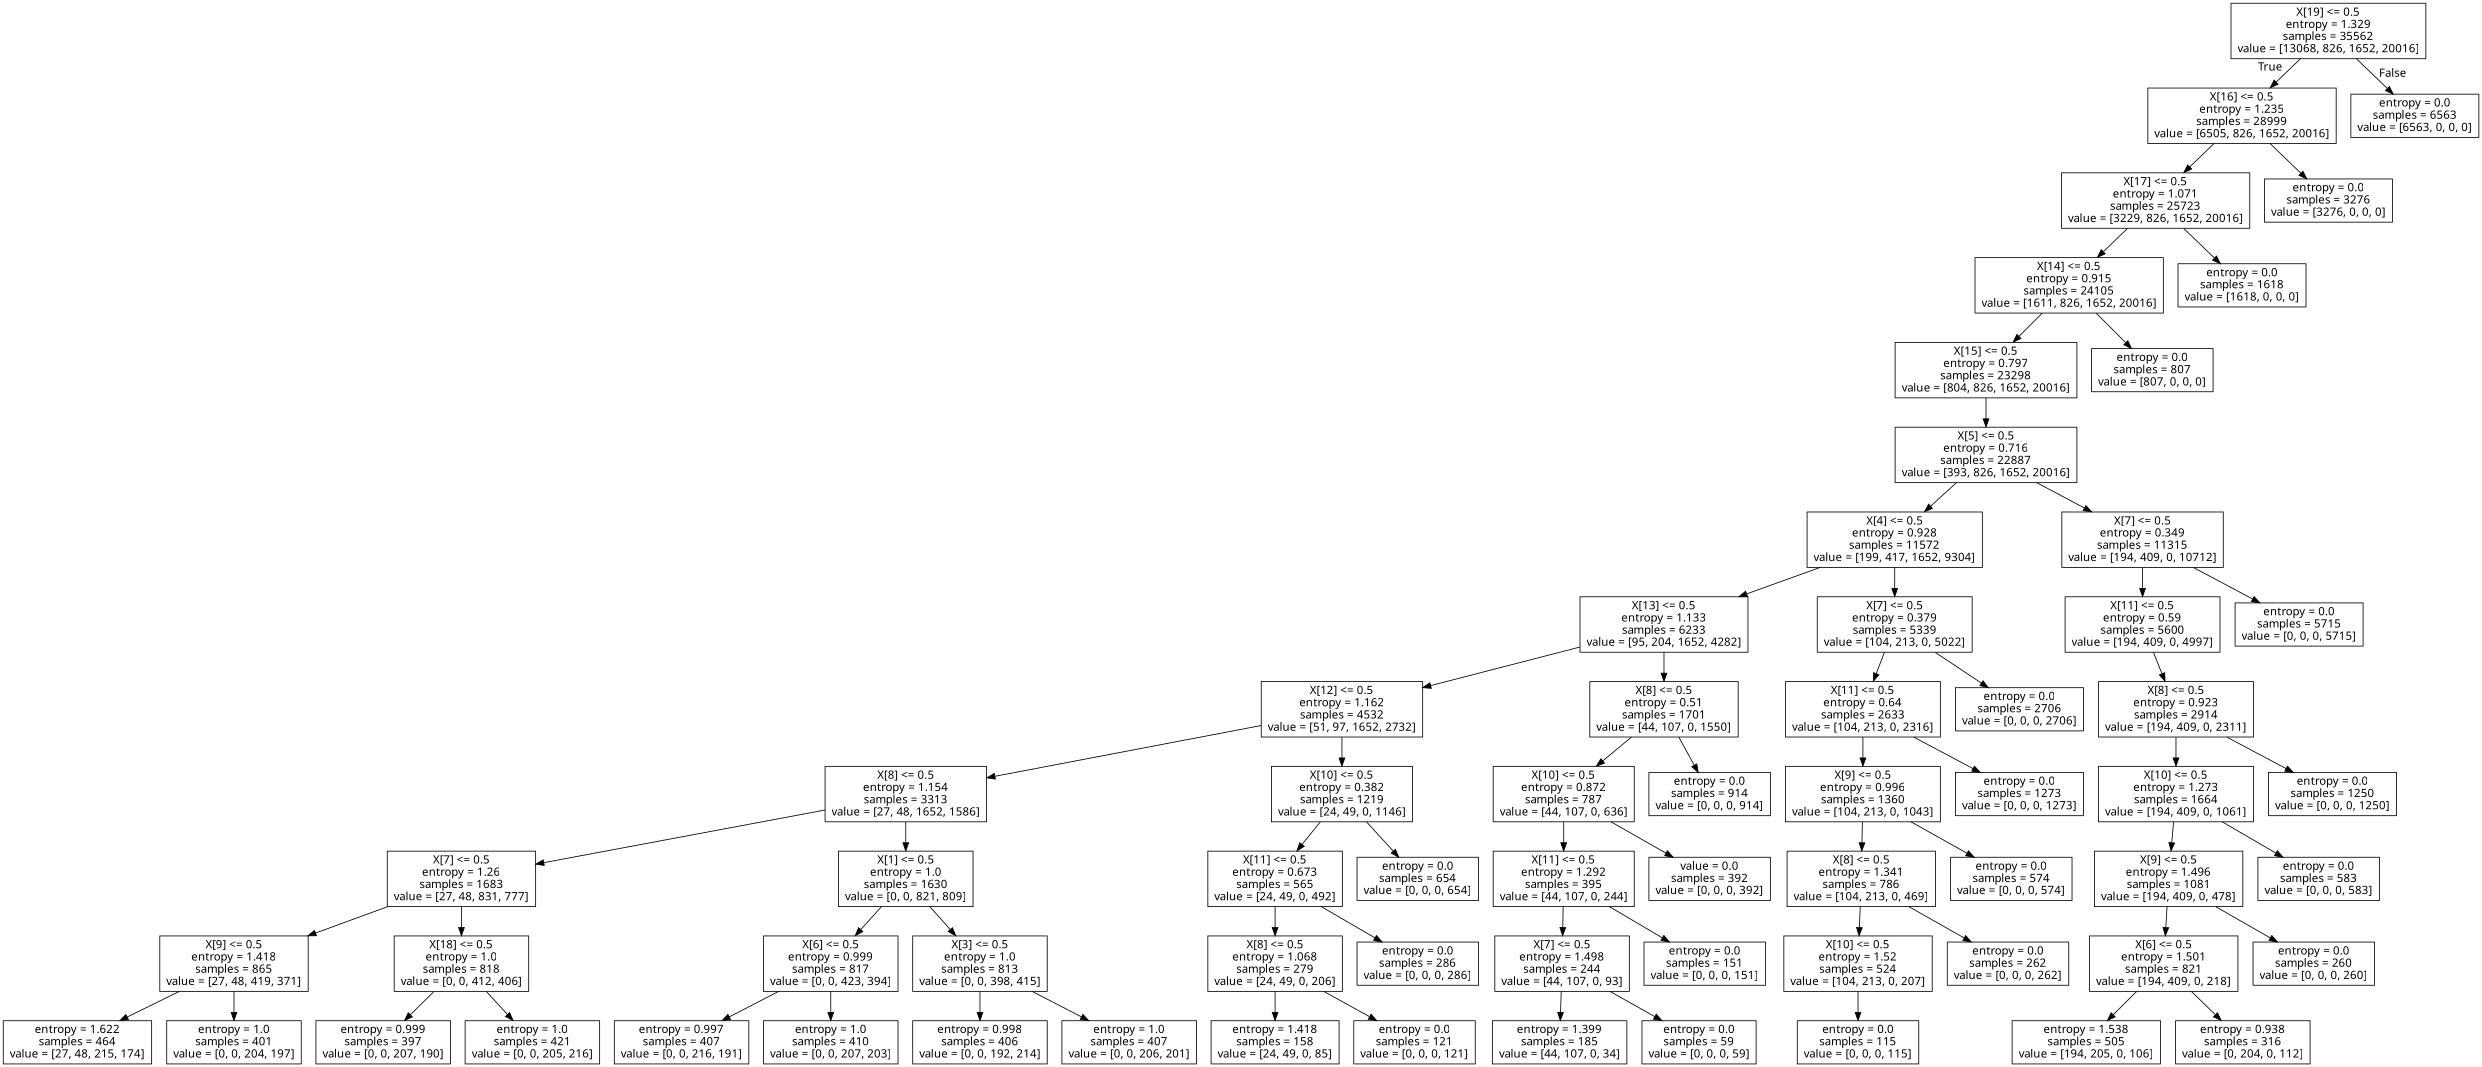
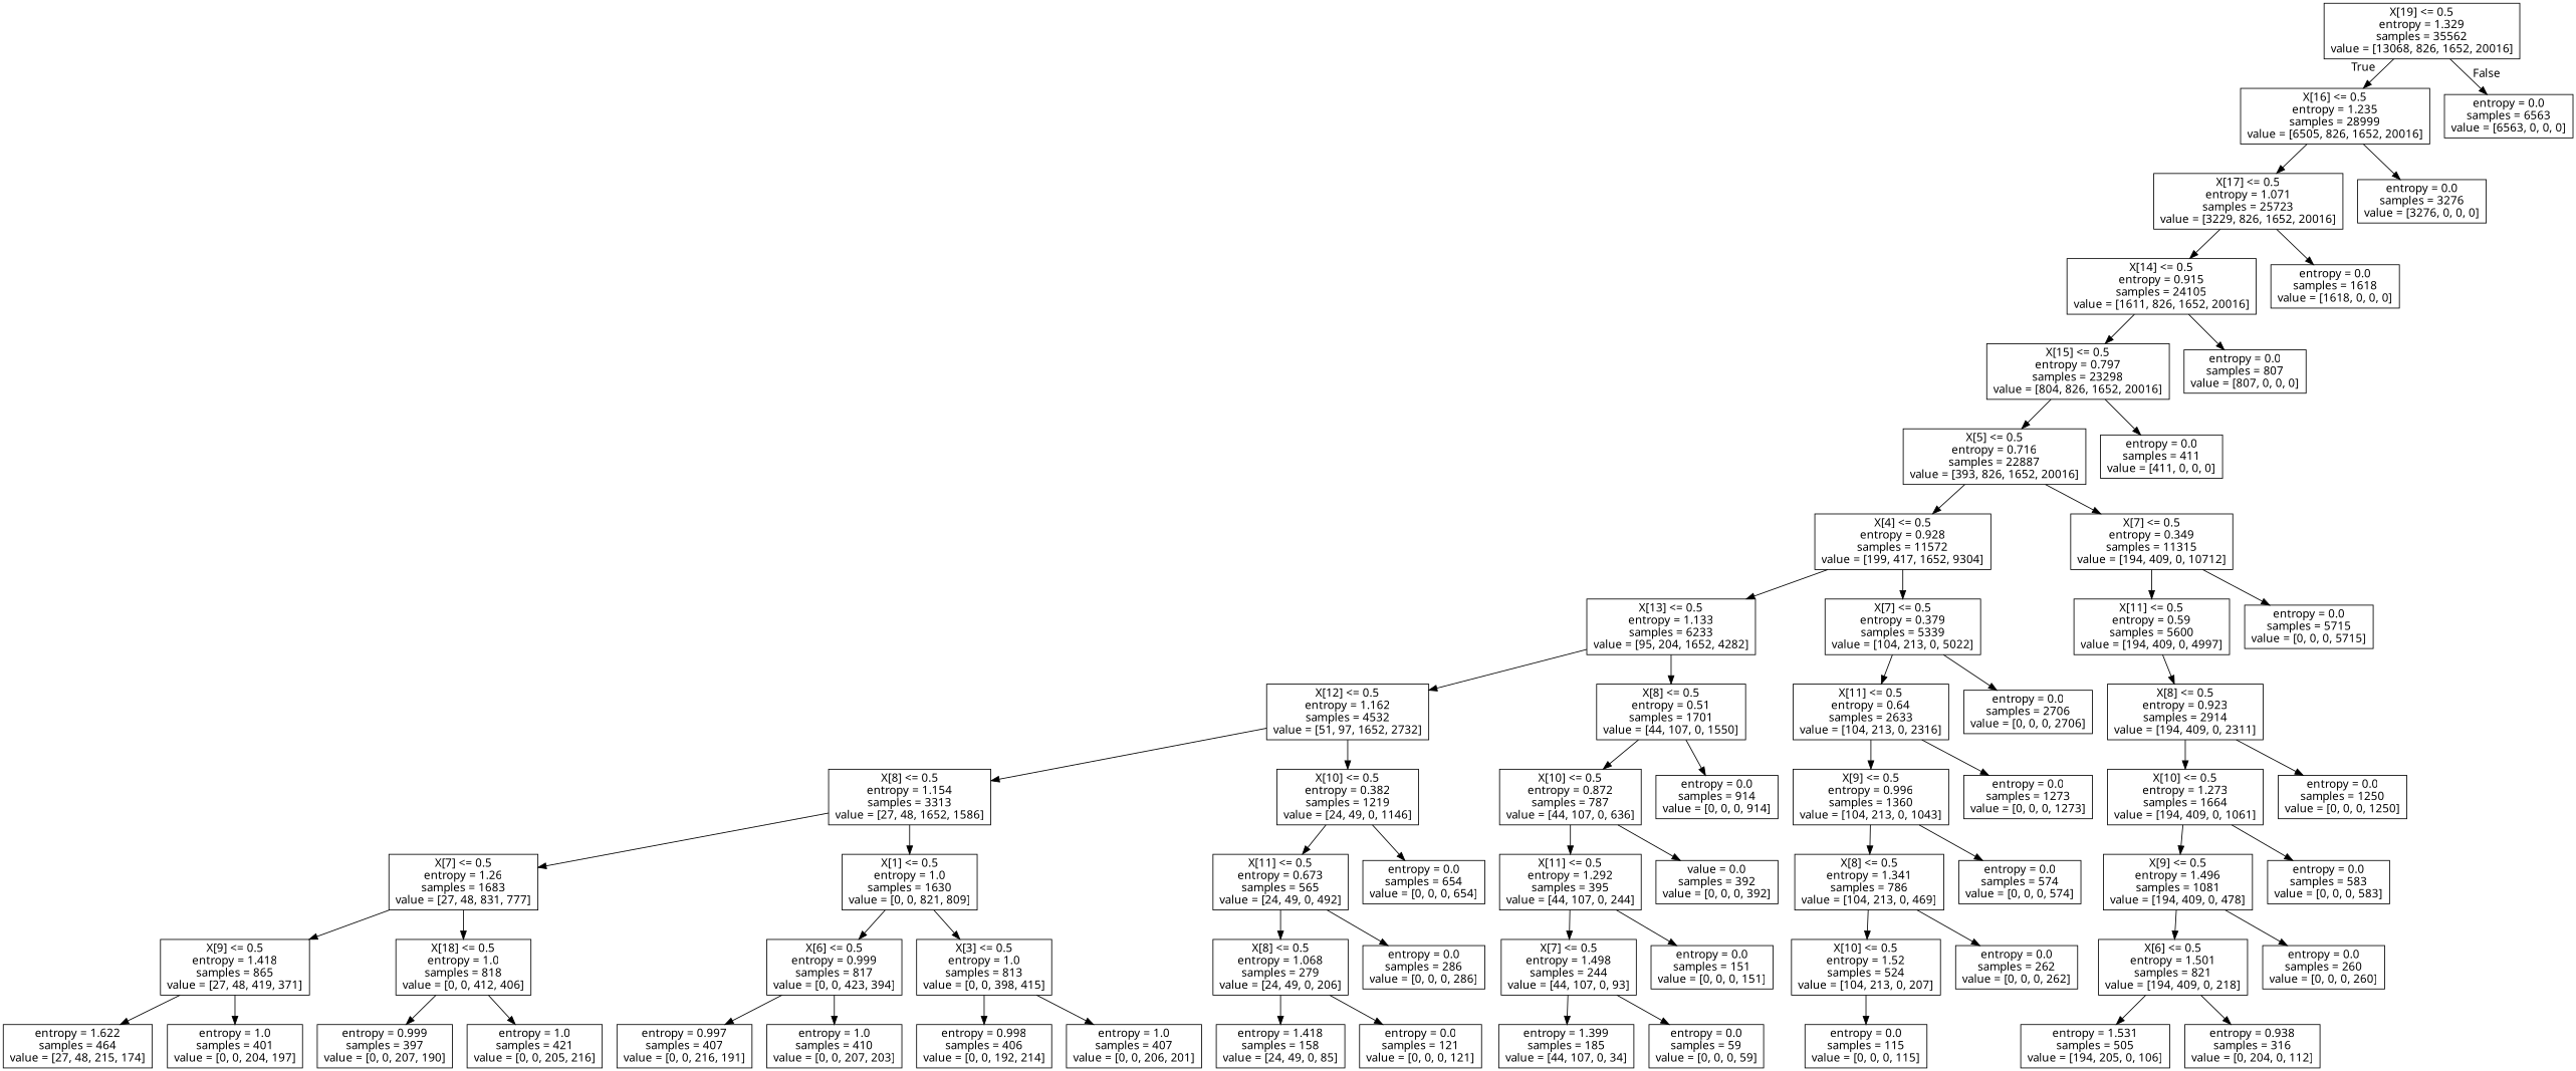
  digraph {
    fontname="Noto Sans"
    node [fontname="Noto Sans" shape=box]
    edge [fontname="Noto Sans"]
    n1 [label="X[19] <= 0.5\nentropy = 1.329\nsamples = 35562\nvalue = [13068, 826, 1652, 20016]"]
    n2 [label="X[16] <= 0.5\nentropy = 1.235\nsamples = 28999\nvalue = [6505, 826, 1652, 20016]"]
    n3 [label="entropy = 0.0\nsamples = 6563\nvalue = [6563, 0, 0, 0]"]
    n4 [label="X[17] <= 0.5\nentropy = 1.071\nsamples = 25723\nvalue = [3229, 826, 1652, 20016]"]
    n5 [label="entropy = 0.0\nsamples = 3276\nvalue = [3276, 0, 0, 0]"]
    n6 [label="X[14] <= 0.5\nentropy = 0.915\nsamples = 24105\nvalue = [1611, 826, 1652, 20016]"]
    n7 [label="entropy = 0.0\nsamples = 1618\nvalue = [1618, 0, 0, 0]"]
    n8 [label="X[15] <= 0.5\nentropy = 0.797\nsamples = 23298\nvalue = [804, 826, 1652, 20016]"]
    n9 [label="entropy = 0.0\nsamples = 807\nvalue = [807, 0, 0, 0]"]
    n10 [label="X[5] <= 0.5\nentropy = 0.716\nsamples = 22887\nvalue = [393, 826, 1652, 20016]"]
+   n11 [label="entropy = 0.0\nsamples = 411\nvalue = [411, 0, 0, 0]"]
    n12 [label="X[4] <= 0.5\nentropy = 0.928\nsamples = 11572\nvalue = [199, 417, 1652, 9304]"]
    n13 [label="X[7] <= 0.5\nentropy = 0.349\nsamples = 11315\nvalue = [194, 409, 0, 10712]"]
    n14 [label="X[13] <= 0.5\nentropy = 1.133\nsamples = 6233\nvalue = [95, 204, 1652, 4282]"]
    n15 [label="X[7] <= 0.5\nentropy = 0.379\nsamples = 5339\nvalue = [104, 213, 0, 5022]"]
    n16 [label="X[11] <= 0.5\nentropy = 0.59\nsamples = 5600\nvalue = [194, 409, 0, 4997]"]
    n17 [label="entropy = 0.0\nsamples = 5715\nvalue = [0, 0, 0, 5715]"]
    n18 [label="X[12] <= 0.5\nentropy = 1.162\nsamples = 4532\nvalue = [51, 97, 1652, 2732]"]
    n19 [label="X[8] <= 0.5\nentropy = 0.51\nsamples = 1701\nvalue = [44, 107, 0, 1550]"]
    n20 [label="X[11] <= 0.5\nentropy = 0.64\nsamples = 2633\nvalue = [104, 213, 0, 2316]"]
    n21 [label="entropy = 0.0\nsamples = 2706\nvalue = [0, 0, 0, 2706]"]
    n22 [label="X[8] <= 0.5\nentropy = 1.154\nsamples = 3313\nvalue = [27, 48, 1652, 1586]"]
    n23 [label="X[10] <= 0.5\nentropy = 0.382\nsamples = 1219\nvalue = [24, 49, 0, 1146]"]
    n24 [label="X[10] <= 0.5\nentropy = 0.872\nsamples = 787\nvalue = [44, 107, 0, 636]"]
    n25 [label="entropy = 0.0\nsamples = 914\nvalue = [0, 0, 0, 914]"]
    n26 [label="X[7] <= 0.5\nentropy = 1.26\nsamples = 1683\nvalue = [27, 48, 831, 777]"]
    n27 [label="X[1] <= 0.5\nentropy = 1.0\nsamples = 1630\nvalue = [0, 0, 821, 809]"]
    n28 [label="X[11] <= 0.5\nentropy = 0.673\nsamples = 565\nvalue = [24, 49, 0, 492]"]
    n29 [label="entropy = 0.0\nsamples = 654\nvalue = [0, 0, 0, 654]"]
    n30 [label="X[9] <= 0.5\nentropy = 1.418\nsamples = 865\nvalue = [27, 48, 419, 371]"]
    n31 [label="X[18] <= 0.5\nentropy = 1.0\nsamples = 818\nvalue = [0, 0, 412, 406]"]
    n32 [label="X[6] <= 0.5\nentropy = 0.999\nsamples = 817\nvalue = [0, 0, 423, 394]"]
    n33 [label="X[3] <= 0.5\nentropy = 1.0\nsamples = 813\nvalue = [0, 0, 398, 415]"]
    n34 [label="entropy = 1.622\nsamples = 464\nvalue = [27, 48, 215, 174]"]
    n35 [label="entropy = 1.0\nsamples = 401\nvalue = [0, 0, 204, 197]"]
    n36 [label="entropy = 0.999\nsamples = 397\nvalue = [0, 0, 207, 190]"]
    n37 [label="entropy = 1.0\nsamples = 421\nvalue = [0, 0, 205, 216]"]
    n38 [label="entropy = 0.997\nsamples = 407\nvalue = [0, 0, 216, 191]"]
    n39 [label="entropy = 1.0\nsamples = 410\nvalue = [0, 0, 207, 203]"]
    n40 [label="entropy = 0.998\nsamples = 406\nvalue = [0, 0, 192, 214]"]
    n41 [label="entropy = 1.0\nsamples = 407\nvalue = [0, 0, 206, 201]"]
    n42 [label="X[8] <= 0.5\nentropy = 1.068\nsamples = 279\nvalue = [24, 49, 0, 206]"]
    n43 [label="entropy = 0.0\nsamples = 286\nvalue = [0, 0, 0, 286]"]
    n44 [label="entropy = 1.418\nsamples = 158\nvalue = [24, 49, 0, 85]"]
    n45 [label="entropy = 0.0\nsamples = 121\nvalue = [0, 0, 0, 121]"]
    n46 [label="X[11] <= 0.5\nentropy = 1.292\nsamples = 395\nvalue = [44, 107, 0, 244]"]
    n47 [label="value = 0.0\nsamples = 392\nvalue = [0, 0, 0, 392]"]
    n48 [label="X[7] <= 0.5\nentropy = 1.498\nsamples = 244\nvalue = [44, 107, 0, 93]"]
    n49 [label="entropy = 0.0\nsamples = 151\nvalue = [0, 0, 0, 151]"]
    n50 [label="entropy = 1.399\nsamples = 185\nvalue = [44, 107, 0, 34]"]
    n51 [label="entropy = 0.0\nsamples = 59\nvalue = [0, 0, 0, 59]"]
    n52 [label="X[9] <= 0.5\nentropy = 0.996\nsamples = 1360\nvalue = [104, 213, 0, 1043]"]
    n53 [label="entropy = 0.0\nsamples = 1273\nvalue = [0, 0, 0, 1273]"]
    n54 [label="X[8] <= 0.5\nentropy = 1.341\nsamples = 786\nvalue = [104, 213, 0, 469]"]
    n55 [label="entropy = 0.0\nsamples = 574\nvalue = [0, 0, 0, 574]"]
    n56 [label="X[10] <= 0.5\nentropy = 1.52\nsamples = 524\nvalue = [104, 213, 0, 207]"]
    n57 [label="entropy = 0.0\nsamples = 262\nvalue = [0, 0, 0, 262]"]
    n58 [label="entropy = 0.0\nsamples = 115\nvalue = [0, 0, 0, 115]"]
    n59 [label="X[8] <= 0.5\nentropy = 0.923\nsamples = 2914\nvalue = [194, 409, 0, 2311]"]
    n60 [label="X[10] <= 0.5\nentropy = 1.273\nsamples = 1664\nvalue = [194, 409, 0, 1061]"]
    n61 [label="entropy = 0.0\nsamples = 1250\nvalue = [0, 0, 0, 1250]"]
    n62 [label="X[9] <= 0.5\nentropy = 1.496\nsamples = 1081\nvalue = [194, 409, 0, 478]"]
    n63 [label="entropy = 0.0\nsamples = 583\nvalue = [0, 0, 0, 583]"]
    n64 [label="X[6] <= 0.5\nentropy = 1.501\nsamples = 821\nvalue = [194, 409, 0, 218]"]
    n65 [label="entropy = 0.0\nsamples = 260\nvalue = [0, 0, 0, 260]"]
-   n66 [label="entropy = 1.538\nsamples = 505\nvalue = [194, 205, 0, 106]"]
+   n66 [label="entropy = 1.531\nsamples = 505\nvalue = [194, 205, 0, 106]"]
    n67 [label="entropy = 0.938\nsamples = 316\nvalue = [0, 204, 0, 112]"]
    n1 -> n2 [headlabel=True labelangle=45 labeldistance=2.5]
    n1 -> n3 [headlabel=False labelangle=-45 labeldistance=2.5]
    n2 -> n4
    n2 -> n5
    n4 -> n6
    n4 -> n7
    n6 -> n8
    n6 -> n9
    n8 -> n10
+   n8 -> n11
    n10 -> n12
    n10 -> n13
    n12 -> n14
    n12 -> n15
    n13 -> n16
    n13 -> n17
    n14 -> n18
    n14 -> n19
    n15 -> n20
    n15 -> n21
    n16 -> n59
    n18 -> n22
    n18 -> n23
    n19 -> n24
    n19 -> n25
    n20 -> n52
    n20 -> n53
    n22 -> n26
    n22 -> n27
    n23 -> n28
    n23 -> n29
    n24 -> n46
    n24 -> n47
    n26 -> n30
    n26 -> n31
    n27 -> n32
    n27 -> n33
    n28 -> n42
    n28 -> n43
    n30 -> n34
    n30 -> n35
    n31 -> n36
    n31 -> n37
    n32 -> n38
    n32 -> n39
    n33 -> n40
    n33 -> n41
    n42 -> n44
    n42 -> n45
    n46 -> n48
    n46 -> n49
    n48 -> n50
    n48 -> n51
    n52 -> n54
    n52 -> n55
    n54 -> n56
    n54 -> n57
    n56 -> n58
    n59 -> n60
    n59 -> n61
    n60 -> n62
    n60 -> n63
    n62 -> n64
    n62 -> n65
    n64 -> n66
    n64 -> n67
  }
